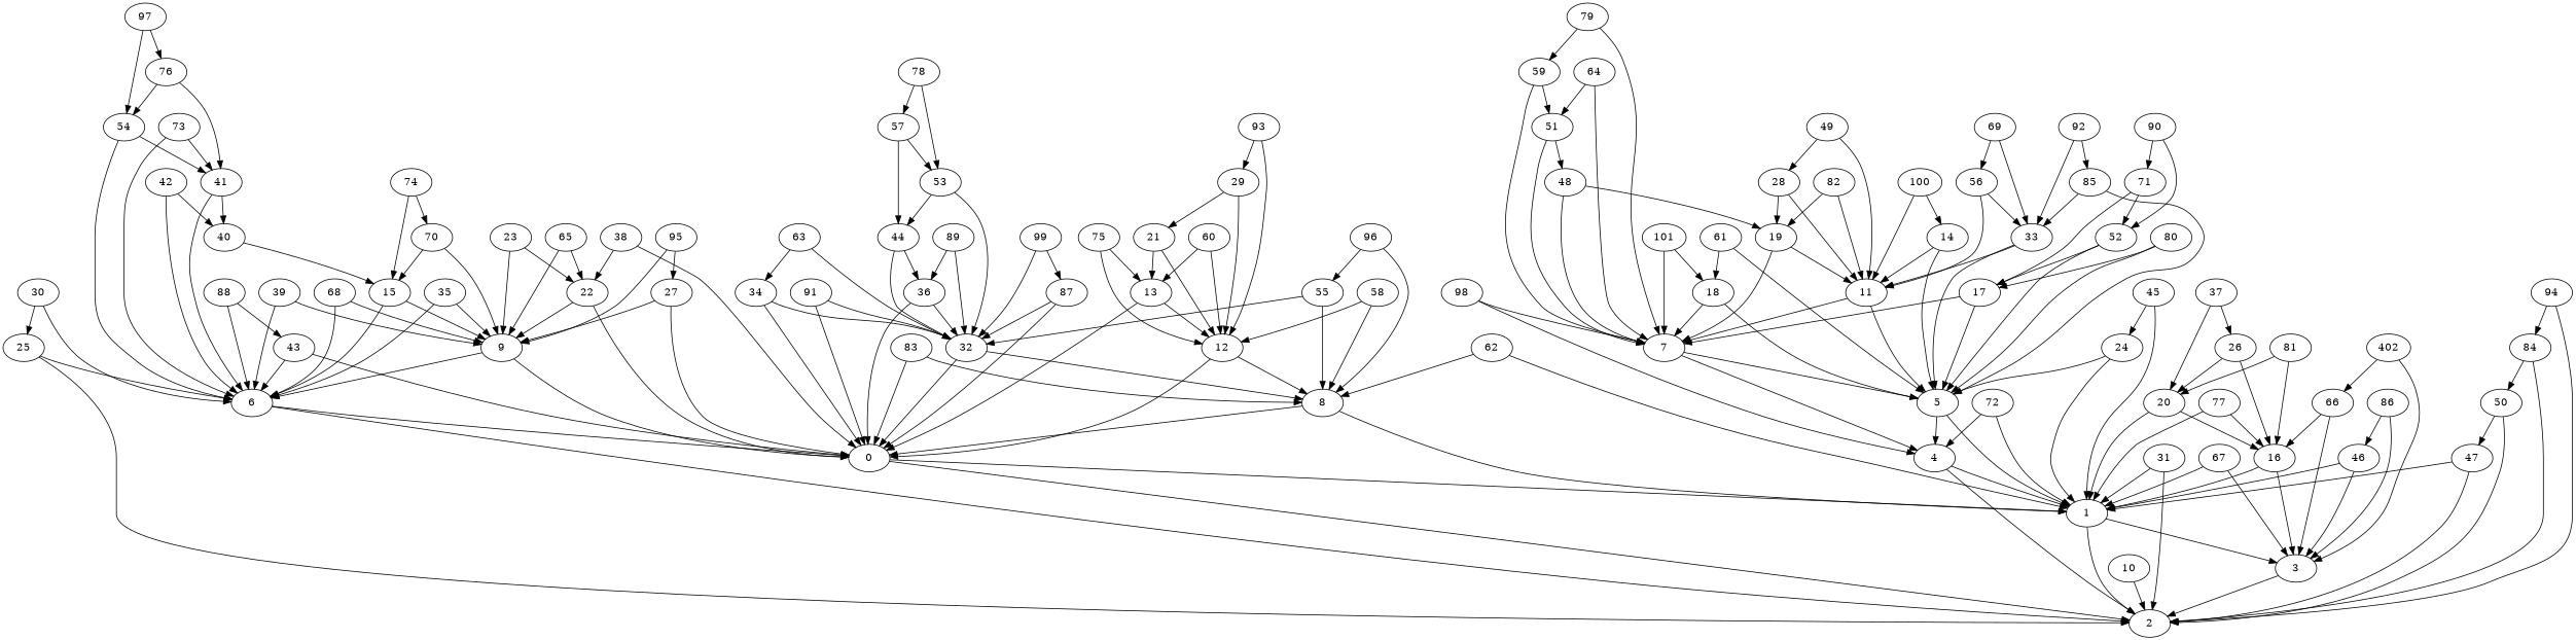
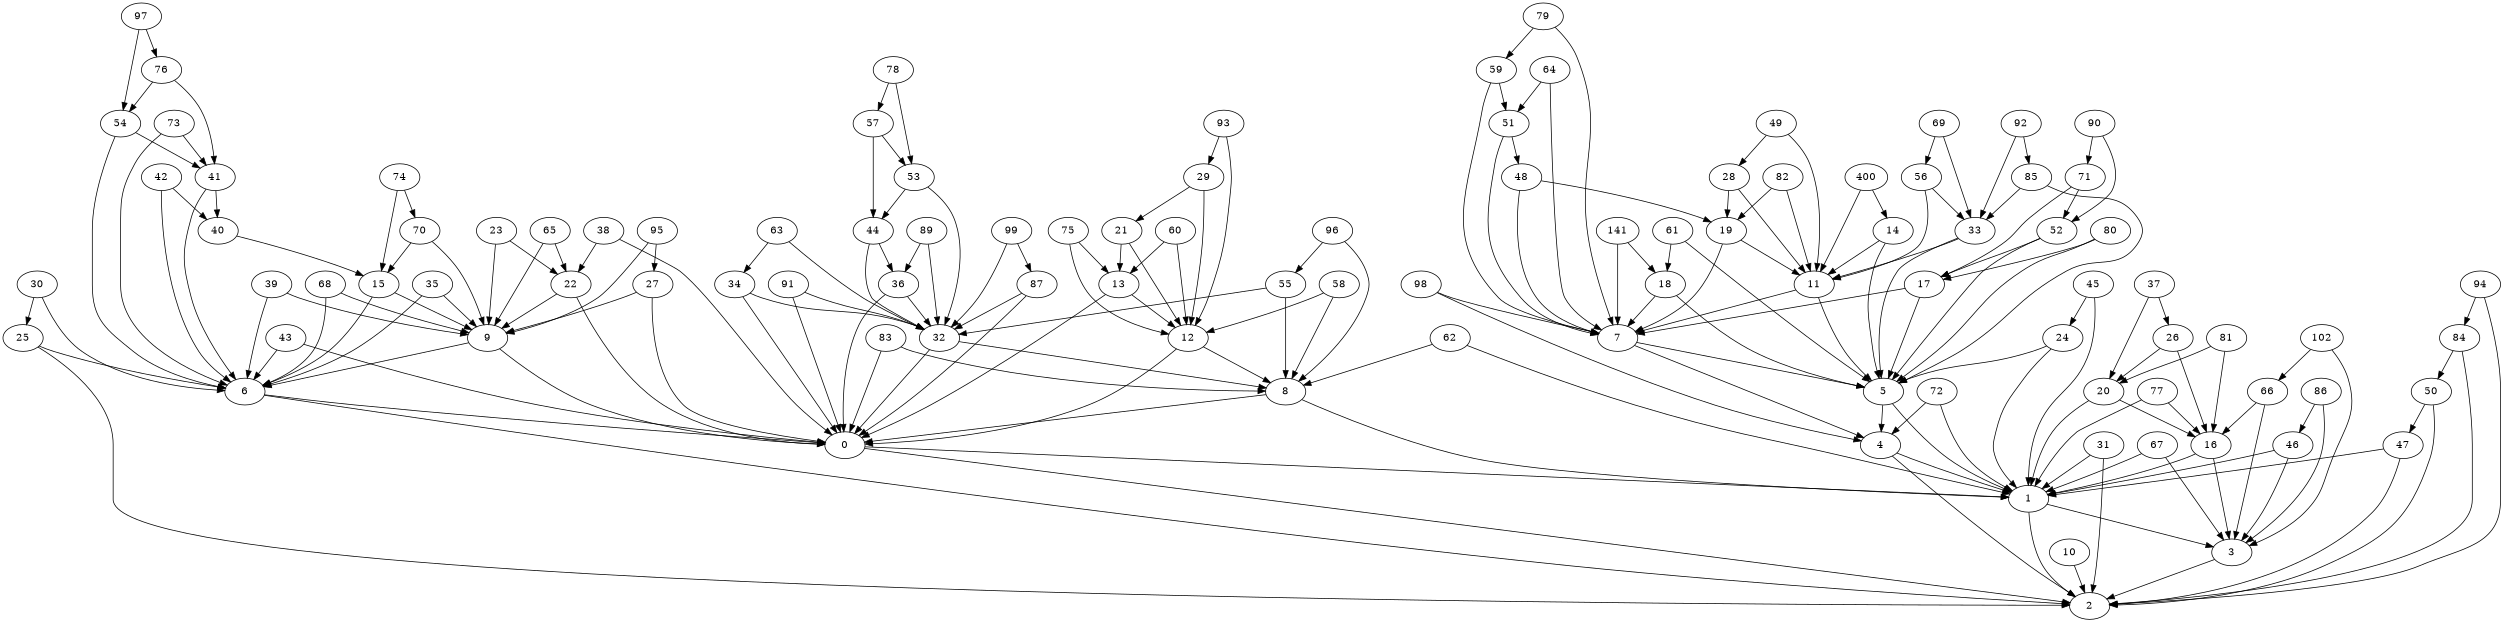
  digraph {
    0
    1
    2
    3
    4
    5
    6
    7
    8
    9
    10
    11
    12
    13
    14
    15
    16
    17
    18
    19
    20
    21
    22
    23
    24
    25
    26
    27
    28
    29
    30
    31
    32
    33
    34
    35
    36
    37
    38
    39
    40
    41
    42
    43
    44
    45
    46
    47
    48
    49
    50
    51
    52
    53
    54
    55
    56
    57
    58
    59
    60
    61
    62
    63
    64
    65
    66
    67
    68
    69
    70
    71
    72
    73
    74
    75
    76
    77
    78
    79
    80
    81
    82
    83
    84
    85
    86
    87
-   88
    89
    90
    91
    92
    93
    94
    95
    96
    97
    98
    99
-   100
-   101
-   102 [label=402]
+   100 [label=400]
+   101 [label=141]
+   102
    0 -> 1
    0 -> 2
    1 -> 2
    1 -> 3
    3 -> 2
    4 -> 1
    4 -> 2
    5 -> 1
    5 -> 4
    6 -> 0
    6 -> 2
    7 -> 4
    7 -> 5
    8 -> 0
    8 -> 1
    9 -> 0
    9 -> 6
    10 -> 2
    11 -> 5
    11 -> 7
    12 -> 0
    12 -> 8
    13 -> 0
    13 -> 12
    14 -> 5
    14 -> 11
    15 -> 6
    15 -> 9
    16 -> 1
    16 -> 3
    17 -> 5
    17 -> 7
    18 -> 5
    18 -> 7
    19 -> 7
    19 -> 11
    20 -> 1
    20 -> 16
    21 -> 12
    21 -> 13
    22 -> 0
    22 -> 9
    23 -> 9
    23 -> 22
    24 -> 1
    24 -> 5
    25 -> 2
    25 -> 6
    26 -> 16
    26 -> 20
    27 -> 0
    27 -> 9
    28 -> 11
    28 -> 19
    29 -> 12
    29 -> 21
    30 -> 6
    30 -> 25
    31 -> 1
    31 -> 2
    32 -> 0
    32 -> 8
    33 -> 5
    33 -> 11
    34 -> 0
    34 -> 32
    35 -> 6
    35 -> 9
    36 -> 0
    36 -> 32
    37 -> 20
    37 -> 26
    38 -> 0
    38 -> 22
    39 -> 6
    39 -> 9
    40 -> 15
    41 -> 6
    41 -> 40
    42 -> 6
    42 -> 40
    43 -> 0
    43 -> 6
    44 -> 32
    44 -> 36
    45 -> 1
    45 -> 24
    46 -> 1
    46 -> 3
    47 -> 1
    47 -> 2
    48 -> 7
    48 -> 19
    49 -> 11
    49 -> 28
    50 -> 2
    50 -> 47
    51 -> 7
    51 -> 48
    52 -> 5
    52 -> 17
    53 -> 32
    53 -> 44
    54 -> 6
    54 -> 41
    55 -> 8
    55 -> 32
    56 -> 11
    56 -> 33
    57 -> 44
    57 -> 53
    58 -> 8
    58 -> 12
    59 -> 7
    59 -> 51
    60 -> 12
    60 -> 13
    61 -> 5
    61 -> 18
    62 -> 1
    62 -> 8
    63 -> 32
    63 -> 34
    64 -> 7
    64 -> 51
    65 -> 9
    65 -> 22
    66 -> 3
    66 -> 16
    67 -> 1
    67 -> 3
    68 -> 6
    68 -> 9
    69 -> 33
    69 -> 56
    70 -> 9
    70 -> 15
    71 -> 17
    71 -> 52
    72 -> 1
    72 -> 4
    73 -> 6
    73 -> 41
    74 -> 15
    74 -> 70
    75 -> 12
    75 -> 13
    76 -> 41
    76 -> 54
    77 -> 1
    77 -> 16
    78 -> 53
    78 -> 57
    79 -> 7
    79 -> 59
    80 -> 5
    80 -> 17
    81 -> 16
    81 -> 20
    82 -> 11
    82 -> 19
    83 -> 0
    83 -> 8
    84 -> 2
    84 -> 50
    85 -> 5
    85 -> 33
    86 -> 3
    86 -> 46
    87 -> 0
    87 -> 32
-   88 -> 6
-   88 -> 43
    89 -> 32
    89 -> 36
    90 -> 52
    90 -> 71
    91 -> 0
    91 -> 32
    92 -> 33
    92 -> 85
    93 -> 12
    93 -> 29
    94 -> 2
    94 -> 84
    95 -> 9
    95 -> 27
    96 -> 8
    96 -> 55
    97 -> 54
    97 -> 76
    98 -> 4
    98 -> 7
    99 -> 32
    99 -> 87
    100 -> 11
    100 -> 14
    101 -> 7
    101 -> 18
    102 -> 3
    102 -> 66
  }
